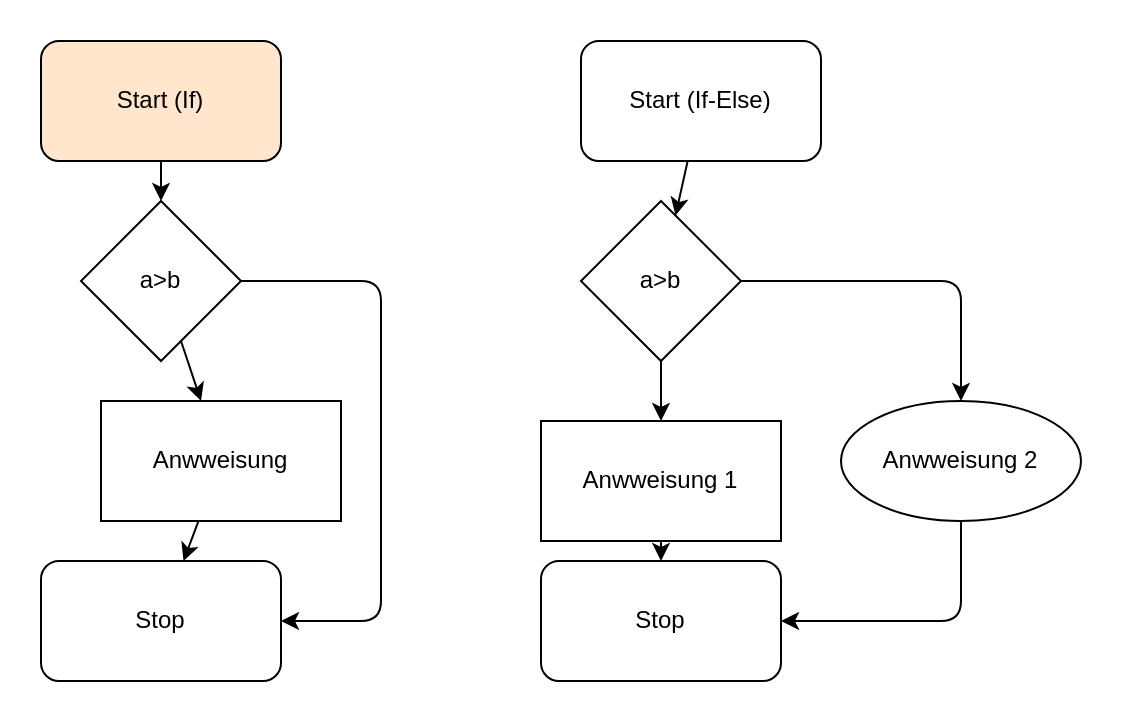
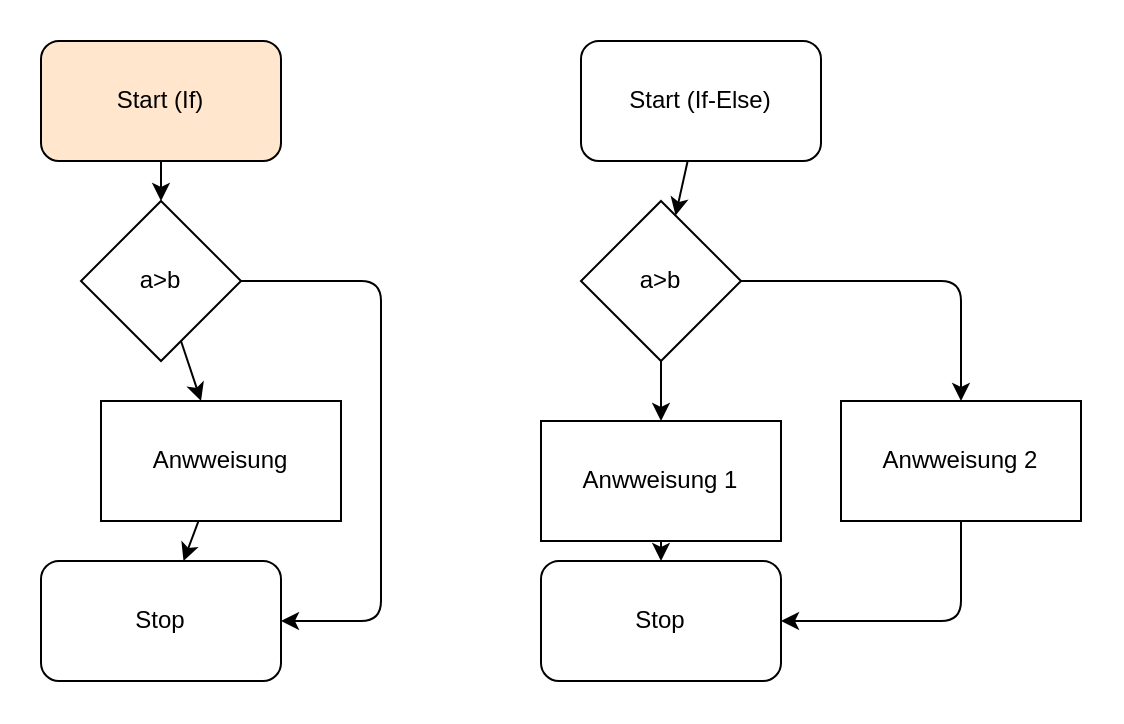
  <mxCell id="0" />
  <mxCell id="1" parent="0" />
  <mxCell id="2" value="" style="edgeStyle=none;html=1;" edge="1" parent="1" source="3" target="9"><mxGeometry relative="1" as="geometry" /></mxCell>
  <mxCell id="3" value="Start (If)" style="rounded=1;whiteSpace=wrap;html=1;fillColor=#ffe6cc;" vertex="1" parent="1"><mxGeometry x="20" y="20" width="120" height="60" as="geometry" /></mxCell>
  <mxCell id="4" value="Stop" style="rounded=1;whiteSpace=wrap;html=1;" vertex="1" parent="1"><mxGeometry x="20" y="280" width="120" height="60" as="geometry" /></mxCell>
  <mxCell id="5" value="" style="edgeStyle=none;html=1;" edge="1" parent="1" source="6" target="4"><mxGeometry relative="1" as="geometry" /></mxCell>
  <mxCell id="6" value="Anwweisung" style="rounded=0;whiteSpace=wrap;html=1;" vertex="1" parent="1"><mxGeometry x="50" y="200" width="120" height="60" as="geometry" /></mxCell>
  <mxCell id="7" value="" style="edgeStyle=none;html=1;" edge="1" parent="1" source="9" target="6"><mxGeometry relative="1" as="geometry" /></mxCell>
  <mxCell id="8" style="edgeStyle=none;html=1;entryX=1;entryY=0.5;entryDx=0;entryDy=0;" edge="1" parent="1" source="9" target="4"><mxGeometry relative="1" as="geometry"><Array as="points"><mxPoint x="190" y="140" /><mxPoint x="190" y="310" /></Array></mxGeometry></mxCell>
  <mxCell id="9" value="a&amp;gt;b" style="rhombus;whiteSpace=wrap;html=1;" vertex="1" parent="1"><mxGeometry x="40" y="100" width="80" height="80" as="geometry" /></mxCell>
  <mxCell id="10" value="" style="edgeStyle=none;html=1;" edge="1" parent="1" source="11" target="17"><mxGeometry relative="1" as="geometry" /></mxCell>
  <mxCell id="11" value="Start (If-Else)" style="rounded=1;whiteSpace=wrap;html=1;" vertex="1" parent="1"><mxGeometry x="290" y="20" width="120" height="60" as="geometry" /></mxCell>
  <mxCell id="12" value="Stop" style="rounded=1;whiteSpace=wrap;html=1;" vertex="1" parent="1"><mxGeometry x="270" y="280" width="120" height="60" as="geometry" /></mxCell>
  <mxCell id="13" value="" style="edgeStyle=none;html=1;" edge="1" parent="1" source="14" target="12"><mxGeometry relative="1" as="geometry" /></mxCell>
  <mxCell id="14" value="Anwweisung 1" style="rounded=0;whiteSpace=wrap;html=1;" vertex="1" parent="1"><mxGeometry x="270" y="210" width="120" height="60" as="geometry" /></mxCell>
  <mxCell id="15" value="" style="edgeStyle=none;html=1;" edge="1" parent="1" source="17" target="14"><mxGeometry relative="1" as="geometry" /></mxCell>
  <mxCell id="16" style="edgeStyle=none;html=1;entryX=0.5;entryY=0;entryDx=0;entryDy=0;" edge="1" parent="1" source="17" target="18"><mxGeometry relative="1" as="geometry"><Array as="points"><mxPoint x="440" y="140" /><mxPoint x="480" y="140" /></Array></mxGeometry></mxCell>
  <mxCell id="17" value="a&amp;gt;b" style="rhombus;whiteSpace=wrap;html=1;" vertex="1" parent="1"><mxGeometry x="290" y="100" width="80" height="80" as="geometry" /></mxCell>
- <mxCell id="18" value="Anwweisung 2" style="ellipse;whiteSpace=wrap;html=1;" vertex="1" parent="1"><mxGeometry x="420" y="200" width="120" height="60" as="geometry" /></mxCell>
+ <mxCell id="18" value="Anwweisung 2" style="rounded=0;whiteSpace=wrap;html=1;" vertex="1" parent="1"><mxGeometry x="420" y="200" width="120" height="60" as="geometry" /></mxCell>
  <mxCell id="19" style="edgeStyle=none;html=1;entryX=1;entryY=0.5;entryDx=0;entryDy=0;exitX=0.5;exitY=1;exitDx=0;exitDy=0;" edge="1" parent="1" source="18" target="12"><mxGeometry relative="1" as="geometry"><Array as="points"><mxPoint x="480" y="310" /></Array><mxPoint x="380" y="150" as="sourcePoint" /><mxPoint x="490" y="210" as="targetPoint" /></mxGeometry></mxCell>
